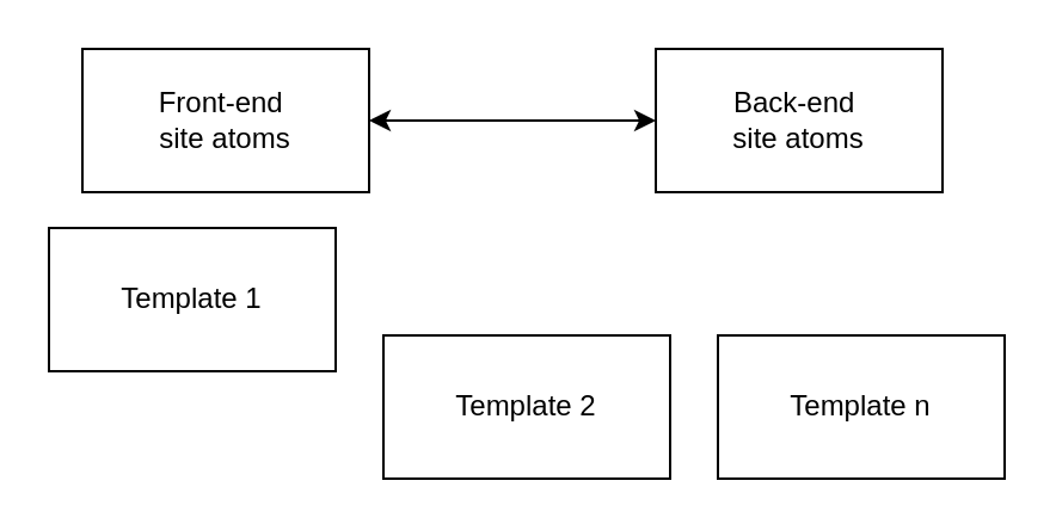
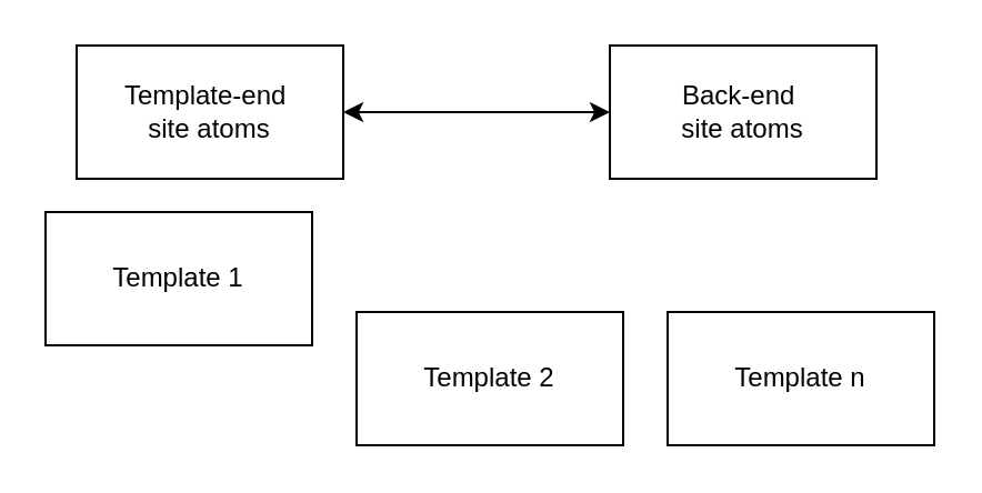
  <mxCell id="0" />
  <mxCell id="1" parent="0" />
- <mxCell id="2" value="&lt;div&gt;Front-end&amp;nbsp;&lt;/div&gt;&lt;div&gt;site atoms&lt;/div&gt;" style="rounded=0;whiteSpace=wrap;html=1;" vertex="1" parent="1"><mxGeometry x="34" y="20" width="120" height="60" as="geometry" /></mxCell>
+ <mxCell id="2" value="&lt;div&gt;Template-end&amp;nbsp;&lt;/div&gt;&lt;div&gt;site atoms&lt;/div&gt;" style="rounded=0;whiteSpace=wrap;html=1;" vertex="1" parent="1"><mxGeometry x="34" y="20" width="120" height="60" as="geometry" /></mxCell>
  <mxCell id="3" value="&lt;div&gt;Back-end&amp;nbsp;&lt;/div&gt;&lt;div&gt;site atoms&lt;/div&gt;" style="rounded=0;whiteSpace=wrap;html=1;" vertex="1" parent="1"><mxGeometry x="274" y="20" width="120" height="60" as="geometry" /></mxCell>
  <mxCell id="4" value="" style="endArrow=classic;startArrow=classic;html=1;rounded=0;entryX=0;entryY=0.5;entryDx=0;entryDy=0;exitX=1;exitY=0.5;exitDx=0;exitDy=0;" edge="1" parent="1" source="2" target="3"><mxGeometry width="50" height="50" relative="1" as="geometry"><mxPoint x="184" y="320" as="sourcePoint" /><mxPoint x="234" y="270" as="targetPoint" /></mxGeometry></mxCell>
  <mxCell id="5" value="Template 1" style="rounded=0;whiteSpace=wrap;html=1;" vertex="1" parent="1"><mxGeometry x="20" y="95" width="120" height="60" as="geometry" /></mxCell>
  <mxCell id="6" value="Template 2" style="rounded=0;whiteSpace=wrap;html=1;" vertex="1" parent="1"><mxGeometry x="160" y="140" width="120" height="60" as="geometry" /></mxCell>
  <mxCell id="7" value="Template n" style="rounded=0;whiteSpace=wrap;html=1;" vertex="1" parent="1"><mxGeometry x="300" y="140" width="120" height="60" as="geometry" /></mxCell>
